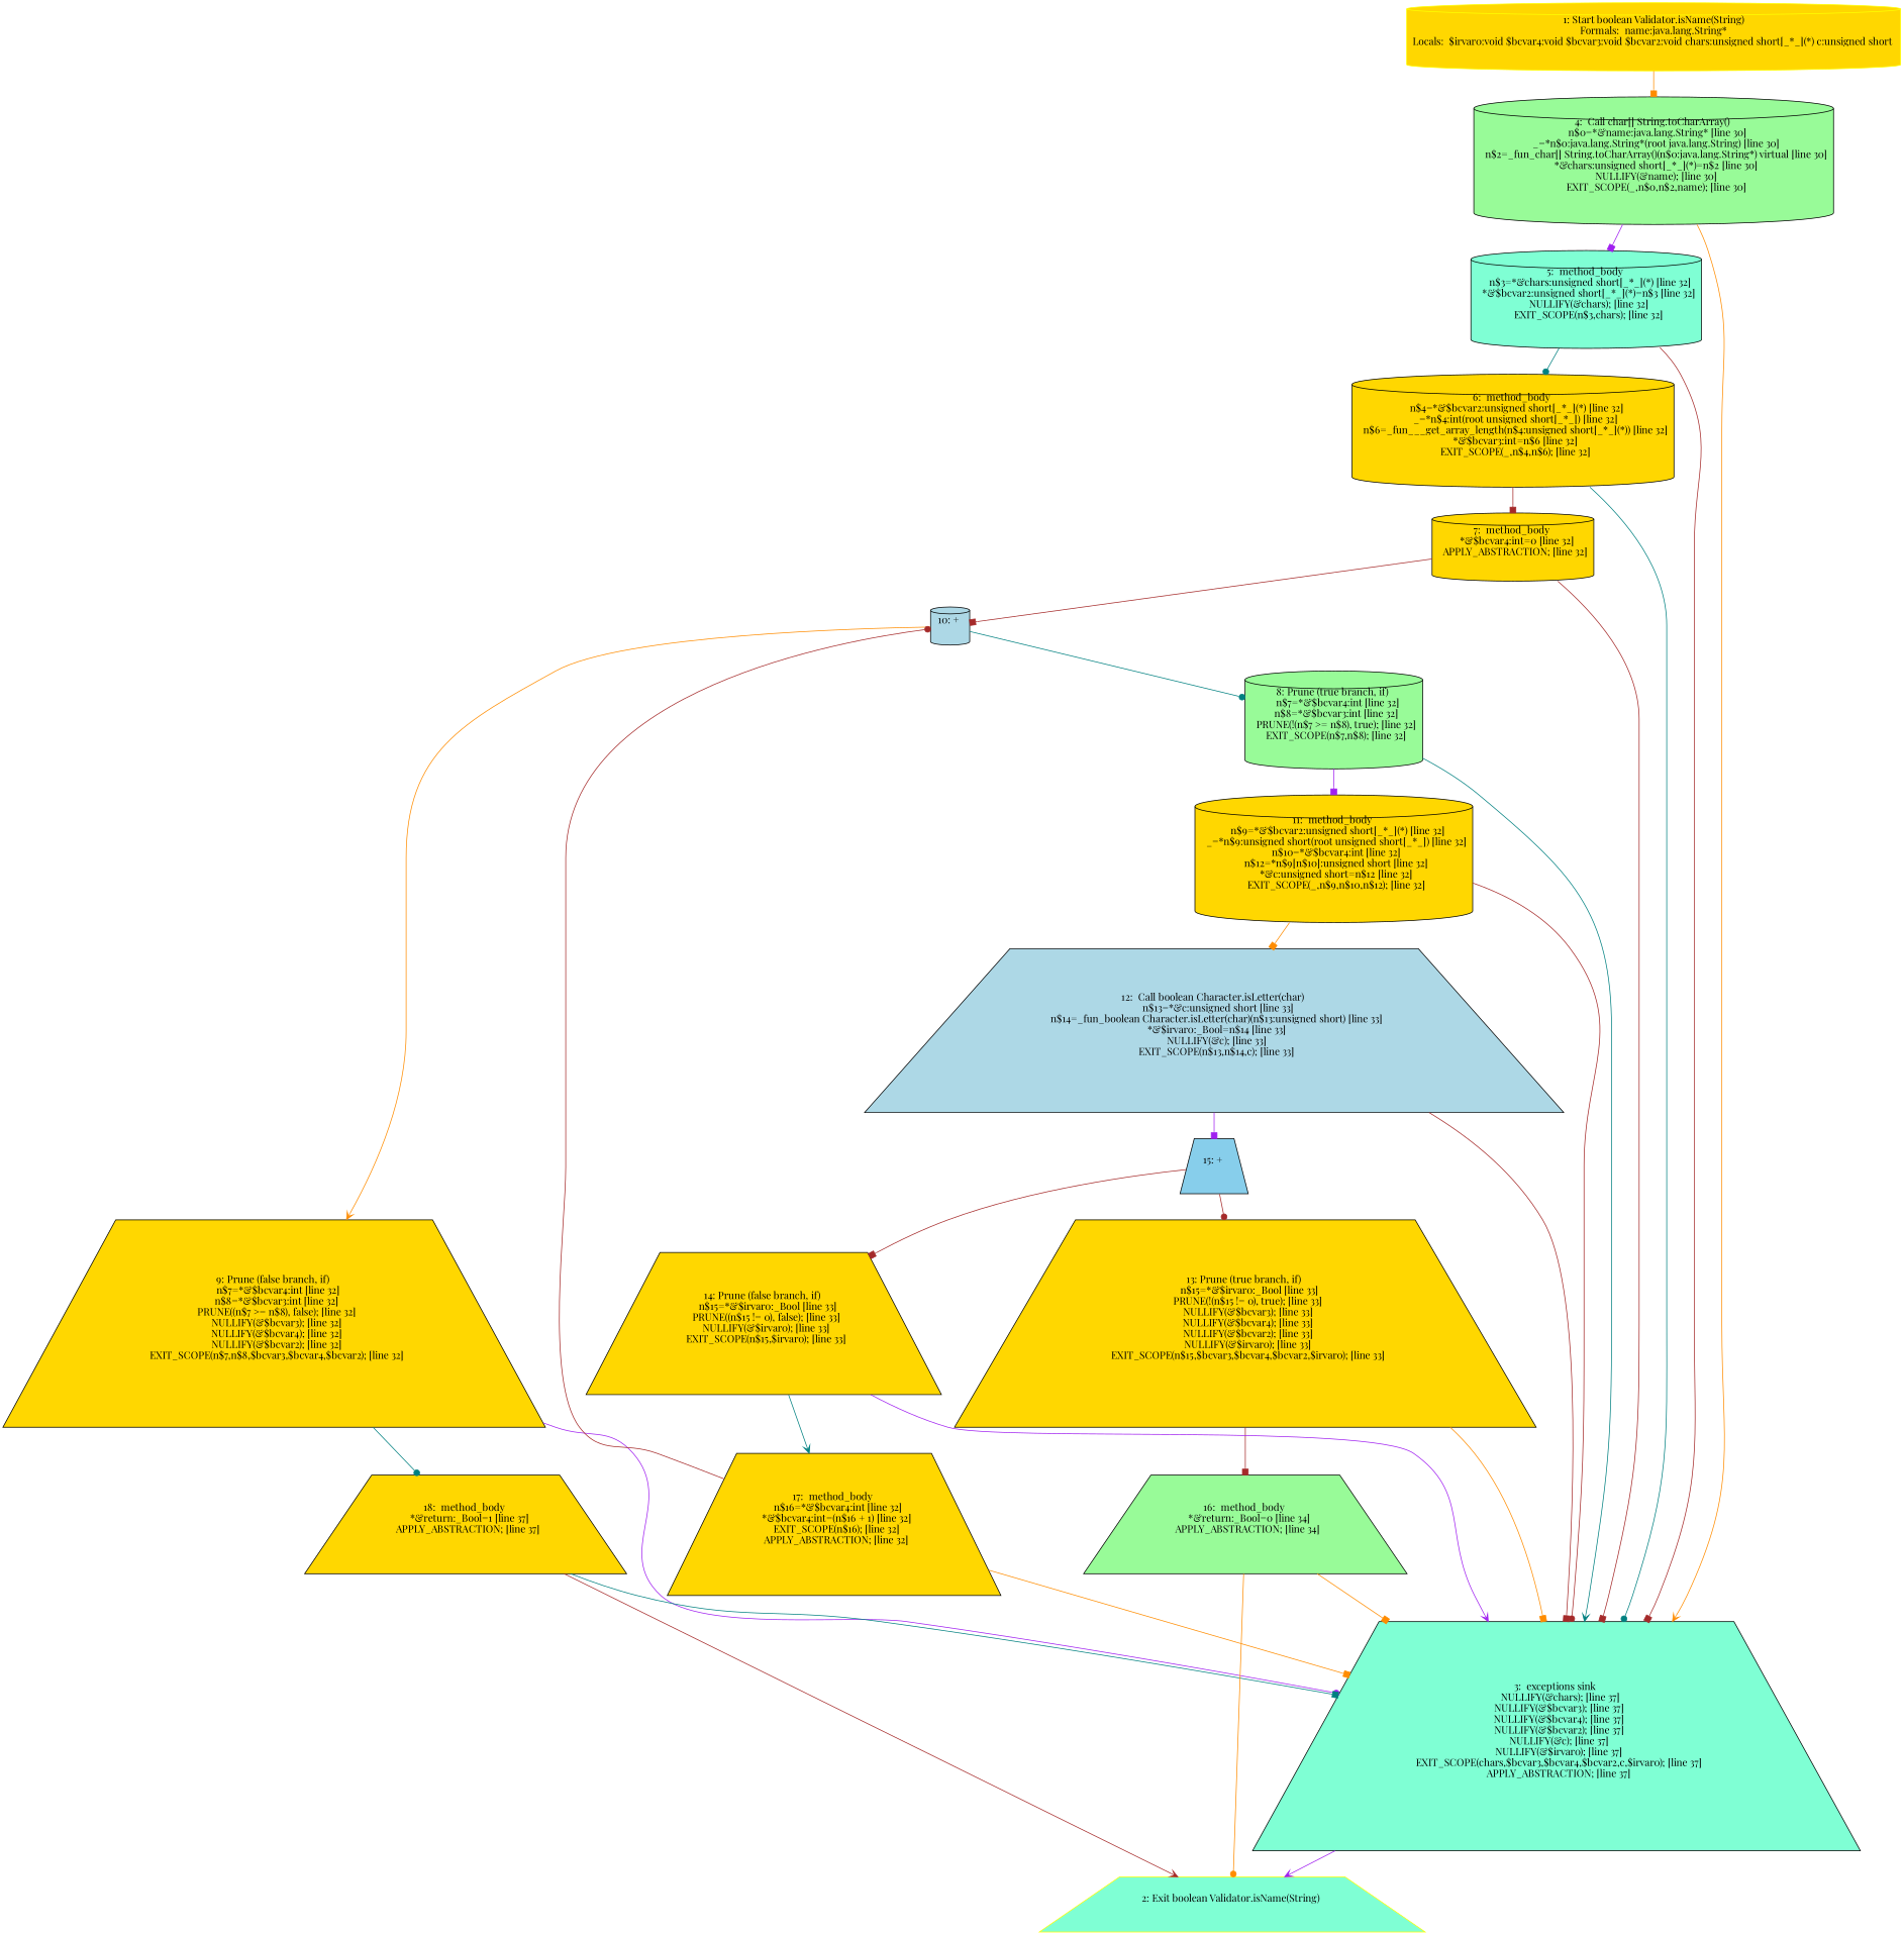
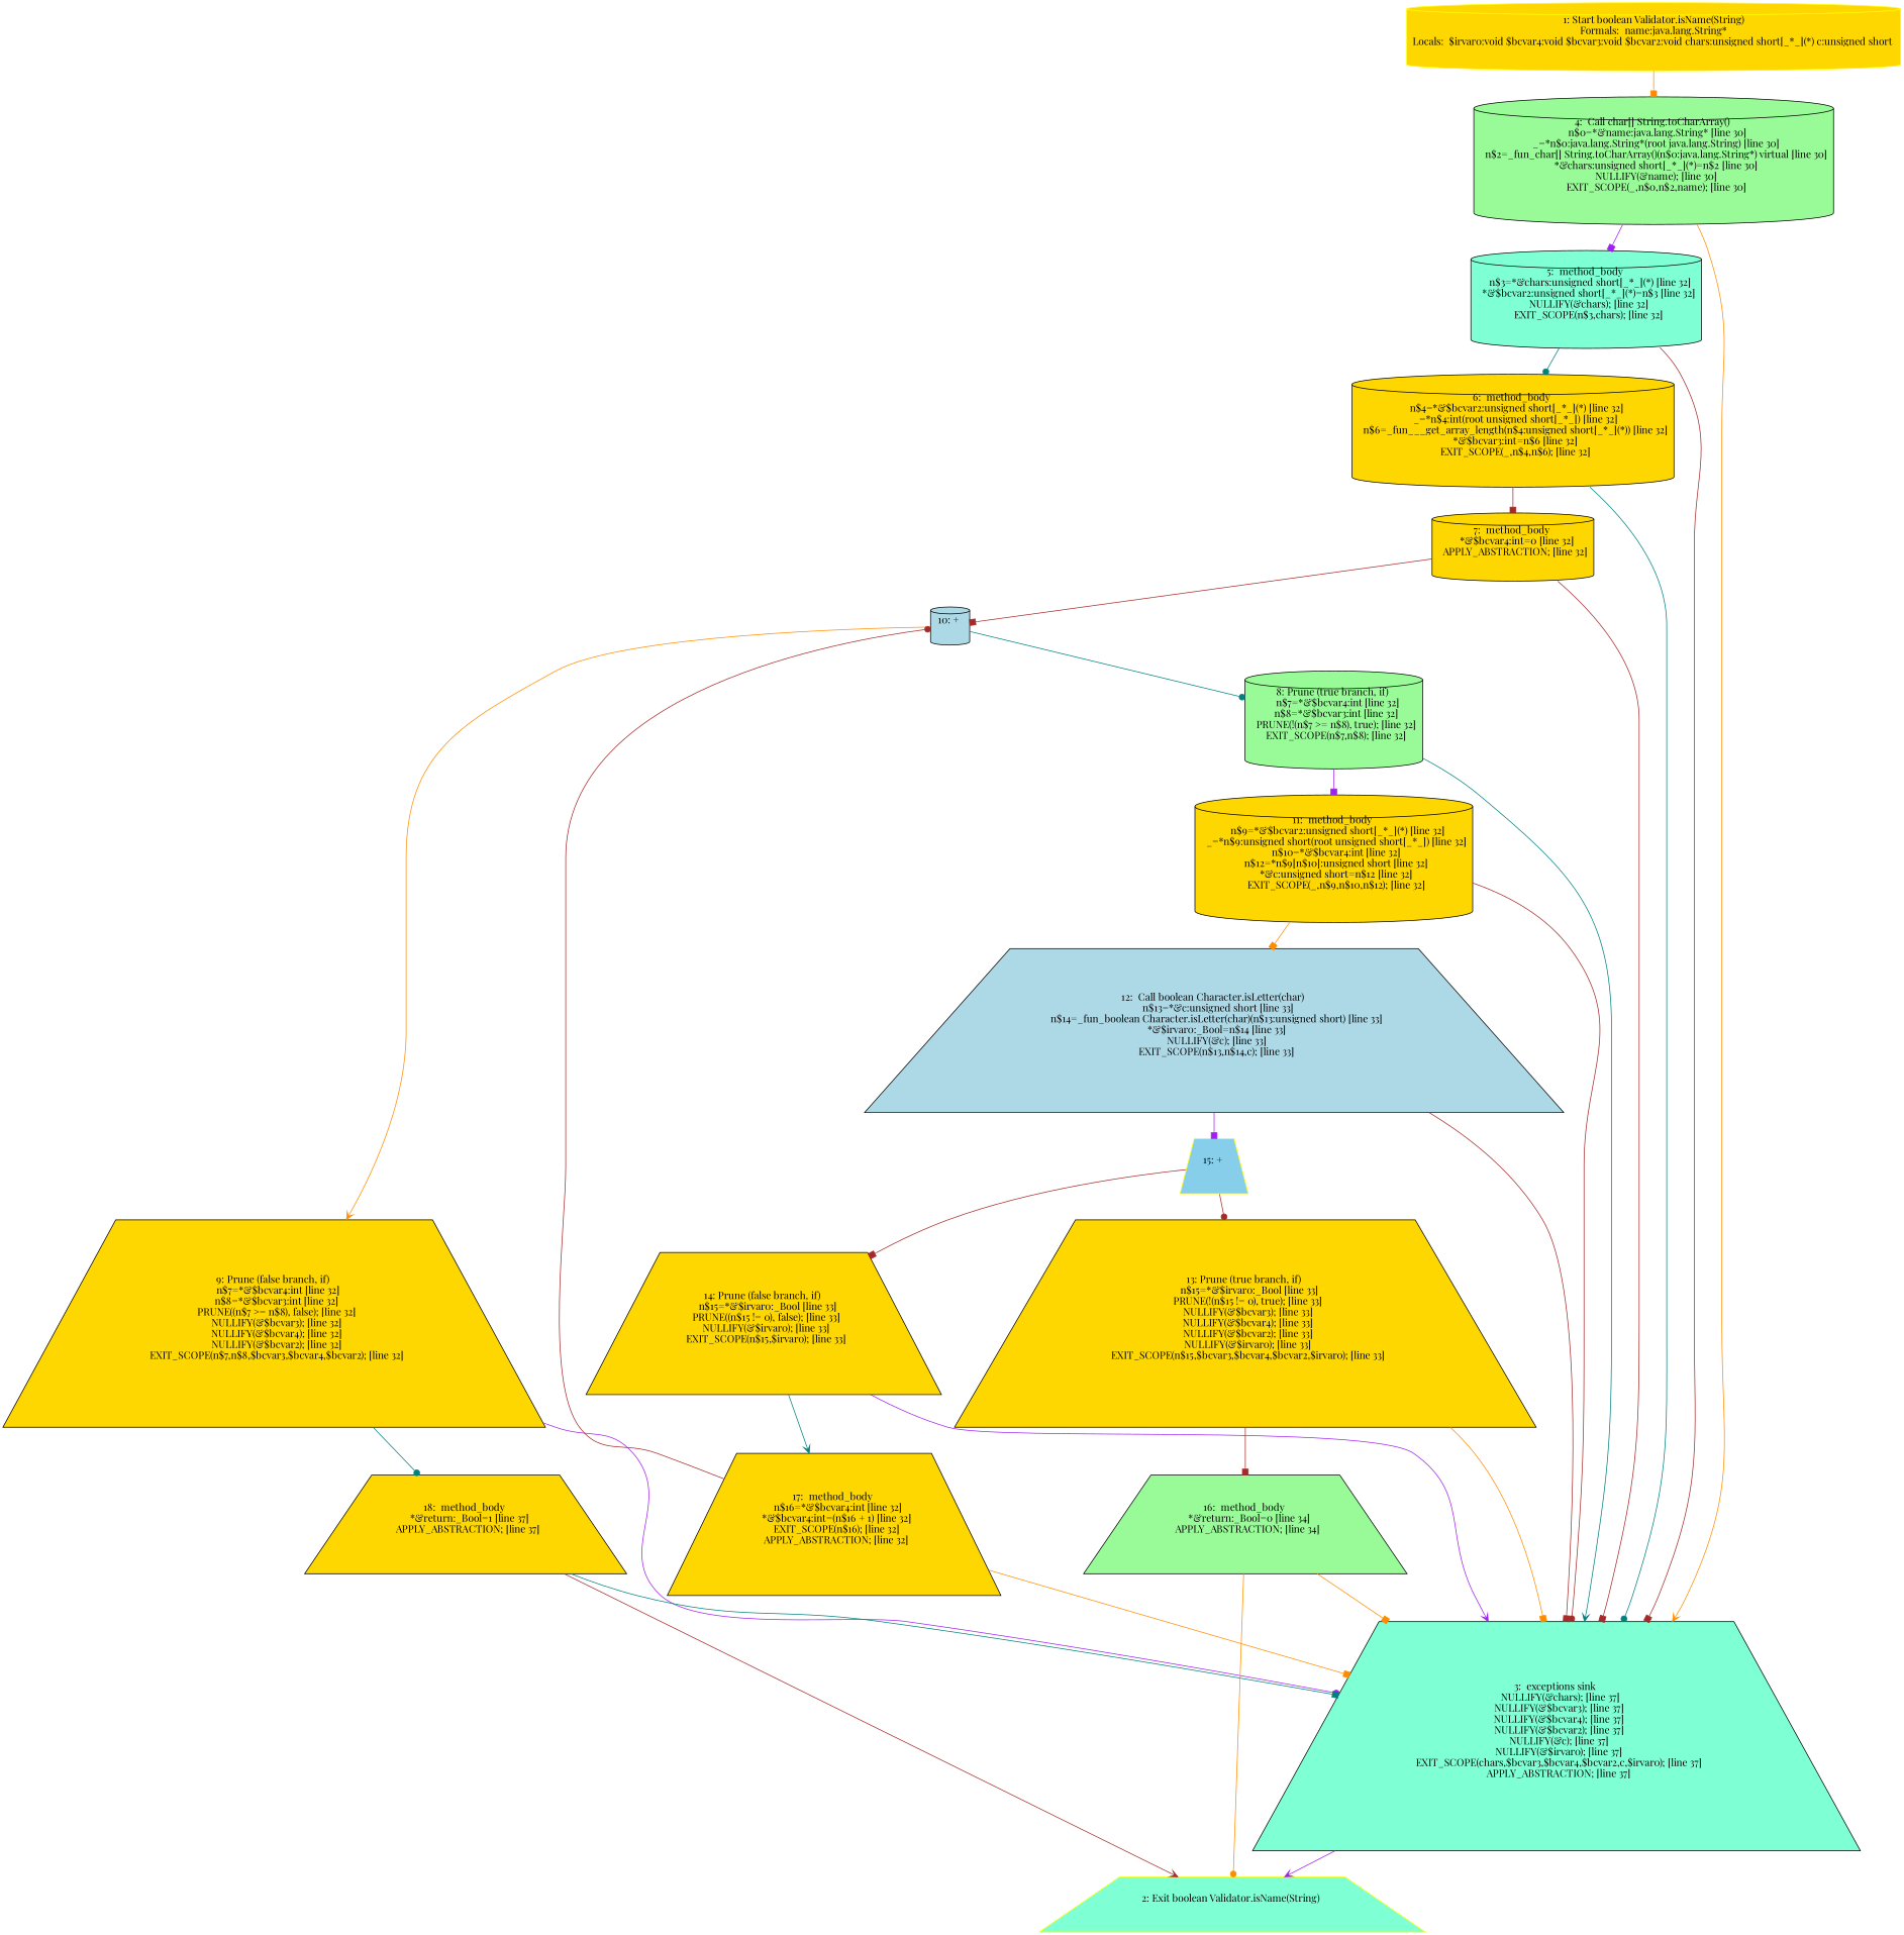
  digraph {
    fontname="Playfair Display"
    node [style=filled fillcolor=gold shape=trapezium fontname="Playfair Display"]
    edge [color=brown arrowhead=box fontname="Playfair Display"]
    n1 [color=yellow label="1: Start boolean Validator.isName(String)\nFormals:  name:java.lang.String*\nLocals:  $irvar0:void $bcvar4:void $bcvar3:void $bcvar2:void chars:unsigned short[_*_](*) c:unsigned short \n  " shape=cylinder]
    n2 [label="4:  Call char[] String.toCharArray() \n   n$0=*&name:java.lang.String* [line 30]\n  _=*n$0:java.lang.String*(root java.lang.String) [line 30]\n  n$2=_fun_char[] String.toCharArray()(n$0:java.lang.String*) virtual [line 30]\n  *&chars:unsigned short[_*_](*)=n$2 [line 30]\n  NULLIFY(&name); [line 30]\n  EXIT_SCOPE(_,n$0,n$2,name); [line 30]\n " shape=cylinder fillcolor=palegreen]
    n3 [label="3:  exceptions sink \n   NULLIFY(&chars); [line 37]\n  NULLIFY(&$bcvar3); [line 37]\n  NULLIFY(&$bcvar4); [line 37]\n  NULLIFY(&$bcvar2); [line 37]\n  NULLIFY(&c); [line 37]\n  NULLIFY(&$irvar0); [line 37]\n  EXIT_SCOPE(chars,$bcvar3,$bcvar4,$bcvar2,c,$irvar0); [line 37]\n  APPLY_ABSTRACTION; [line 37]\n " fillcolor=aquamarine]
    n4 [label="5:  method_body \n   n$3=*&chars:unsigned short[_*_](*) [line 32]\n  *&$bcvar2:unsigned short[_*_](*)=n$3 [line 32]\n  NULLIFY(&chars); [line 32]\n  EXIT_SCOPE(n$3,chars); [line 32]\n " shape=cylinder fillcolor=aquamarine]
    n5 [color=yellow label="2: Exit boolean Validator.isName(String) \n  " fillcolor=aquamarine]
    n6 [label="6:  method_body \n   n$4=*&$bcvar2:unsigned short[_*_](*) [line 32]\n  _=*n$4:int(root unsigned short[_*_]) [line 32]\n  n$6=_fun___get_array_length(n$4:unsigned short[_*_](*)) [line 32]\n  *&$bcvar3:int=n$6 [line 32]\n  EXIT_SCOPE(_,n$4,n$6); [line 32]\n " shape=cylinder]
    n7 [label="7:  method_body \n   *&$bcvar4:int=0 [line 32]\n  APPLY_ABSTRACTION; [line 32]\n " shape=cylinder]
    n8 [label="10: + \n  " fillcolor=lightblue shape=cylinder]
    n9 [label="8: Prune (true branch, if) \n   n$7=*&$bcvar4:int [line 32]\n  n$8=*&$bcvar3:int [line 32]\n  PRUNE(!(n$7 >= n$8), true); [line 32]\n  EXIT_SCOPE(n$7,n$8); [line 32]\n " shape=cylinder fillcolor=palegreen]
    n10 [label="9: Prune (false branch, if) \n   n$7=*&$bcvar4:int [line 32]\n  n$8=*&$bcvar3:int [line 32]\n  PRUNE((n$7 >= n$8), false); [line 32]\n  NULLIFY(&$bcvar3); [line 32]\n  NULLIFY(&$bcvar4); [line 32]\n  NULLIFY(&$bcvar2); [line 32]\n  EXIT_SCOPE(n$7,n$8,$bcvar3,$bcvar4,$bcvar2); [line 32]\n "]
    n11 [label="11:  method_body \n   n$9=*&$bcvar2:unsigned short[_*_](*) [line 32]\n  _=*n$9:unsigned short(root unsigned short[_*_]) [line 32]\n  n$10=*&$bcvar4:int [line 32]\n  n$12=*n$9[n$10]:unsigned short [line 32]\n  *&c:unsigned short=n$12 [line 32]\n  EXIT_SCOPE(_,n$9,n$10,n$12); [line 32]\n " shape=cylinder]
    n12 [label="12:  Call boolean Character.isLetter(char) \n   n$13=*&c:unsigned short [line 33]\n  n$14=_fun_boolean Character.isLetter(char)(n$13:unsigned short) [line 33]\n  *&$irvar0:_Bool=n$14 [line 33]\n  NULLIFY(&c); [line 33]\n  EXIT_SCOPE(n$13,n$14,c); [line 33]\n " fillcolor=lightblue]
    n13 [label="18:  method_body \n   *&return:_Bool=1 [line 37]\n  APPLY_ABSTRACTION; [line 37]\n "]
-   n14 [label="15: + \n  " fillcolor=skyblue]
+   n14 [label="15: + \n  " fillcolor=skyblue color=yellow]
    n15 [label="13: Prune (true branch, if) \n   n$15=*&$irvar0:_Bool [line 33]\n  PRUNE(!(n$15 != 0), true); [line 33]\n  NULLIFY(&$bcvar3); [line 33]\n  NULLIFY(&$bcvar4); [line 33]\n  NULLIFY(&$bcvar2); [line 33]\n  NULLIFY(&$irvar0); [line 33]\n  EXIT_SCOPE(n$15,$bcvar3,$bcvar4,$bcvar2,$irvar0); [line 33]\n "]
    n16 [label="14: Prune (false branch, if) \n   n$15=*&$irvar0:_Bool [line 33]\n  PRUNE((n$15 != 0), false); [line 33]\n  NULLIFY(&$irvar0); [line 33]\n  EXIT_SCOPE(n$15,$irvar0); [line 33]\n "]
    n17 [label="16:  method_body \n   *&return:_Bool=0 [line 34]\n  APPLY_ABSTRACTION; [line 34]\n " fillcolor=palegreen]
    n18 [label="17:  method_body \n   n$16=*&$bcvar4:int [line 32]\n  *&$bcvar4:int=(n$16 + 1) [line 32]\n  EXIT_SCOPE(n$16); [line 32]\n  APPLY_ABSTRACTION; [line 32]\n "]
    n1 -> n2 [color=darkorange]
    n2 -> n3 [color=darkorange arrowhead=vee]
    n2 -> n4 [color=purple]
    n3 -> n5 [color=purple arrowhead=vee]
    n4 -> n3
    n4 -> n6 [color=teal arrowhead=dot]
    n6 -> n3 [color=teal arrowhead=dot]
    n6 -> n7
    n7 -> n3
    n7 -> n8
    n8 -> n9 [color=teal arrowhead=dot]
    n8 -> n10 [color=darkorange arrowhead=vee]
    n9 -> n3 [color=teal arrowhead=vee]
    n9 -> n11 [color=purple]
    n10 -> n3 [color=purple arrowhead=dot]
    n10 -> n13 [color=teal arrowhead=dot]
    n11 -> n3 [arrowhead=dot]
    n11 -> n12 [color=darkorange]
    n12 -> n3
    n12 -> n14 [color=purple]
    n13 -> n3 [color=teal]
    n13 -> n5 [arrowhead=vee]
    n14 -> n15 [arrowhead=dot]
    n14 -> n16
    n15 -> n3 [color=darkorange]
    n15 -> n17
    n16 -> n3 [color=purple arrowhead=vee]
    n16 -> n18 [color=teal arrowhead=vee]
    n17 -> n3 [color=darkorange]
    n17 -> n5 [color=darkorange arrowhead=dot]
    n18 -> n3 [color=darkorange]
    n18 -> n8 [arrowhead=dot]
  }
